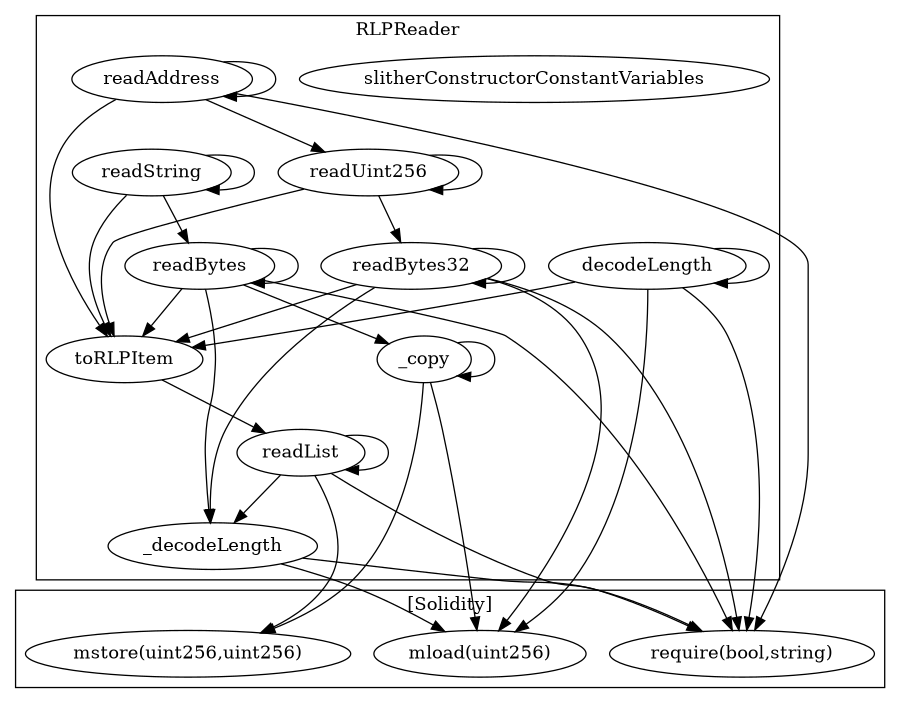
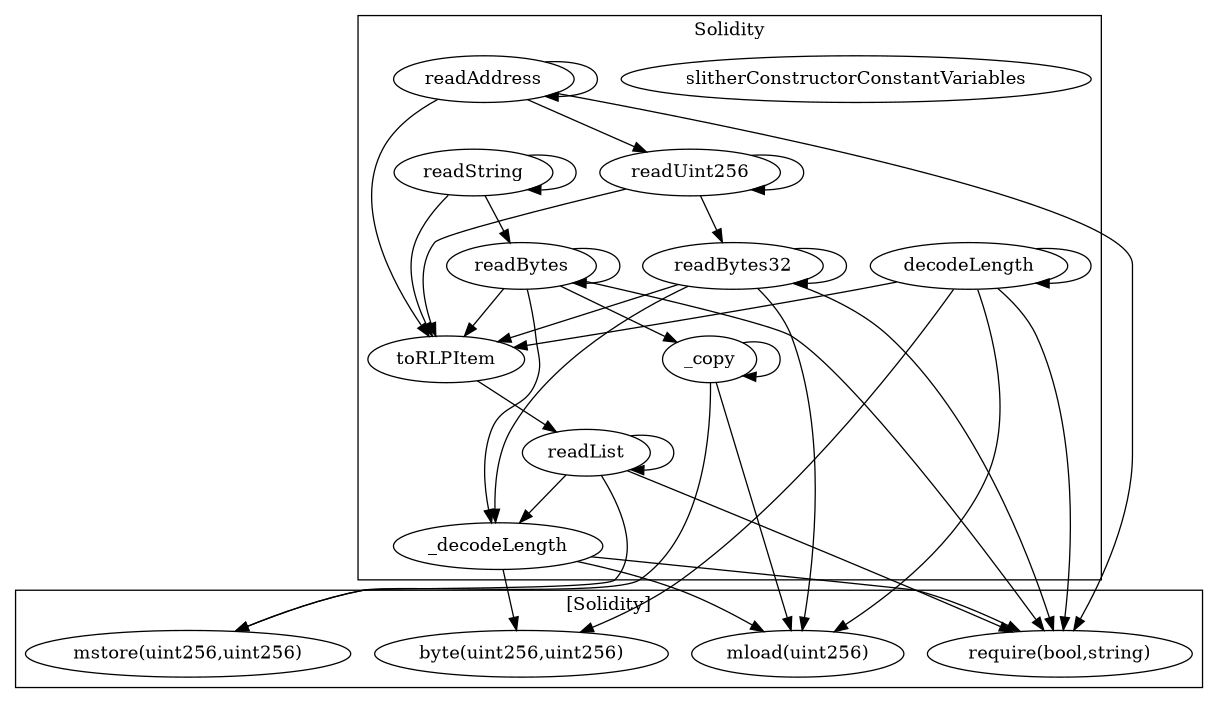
  strict digraph {
    n1 [label=readList]
    n2 [label=toRLPItem]
    n3 [label=_decodeLength]
    n4 [label=readBytes]
    n5 [label=_copy]
    n6 [label=readString]
    n7 [label=slitherConstructorConstantVariables]
    n8 [label=readUint256]
    n9 [label=readBytes32]
    n10 [label=readAddress]
    n11 [label=decodeLength]
    "require(bool,string)"
    "mstore(uint256,uint256)"
    "mload(uint256)"
+   "byte(uint256,uint256)"
    subgraph cluster_1 {
-     label=RLPReader
+     label=Solidity
      n1
      n2
      n3
      n4
      n5
      n6
      n7
      n8
      n9
      n10
      n11
    }
    subgraph cluster_2 {
      label="[Solidity]"
      "require(bool,string)"
      "mstore(uint256,uint256)"
      "mload(uint256)"
+     "byte(uint256,uint256)"
    }
    n1 -> n1
    n1 -> n3
    n1 -> "require(bool,string)"
    n1 -> "mstore(uint256,uint256)"
    n2 -> n1
    n3 -> "require(bool,string)"
    n3 -> "mload(uint256)"
+   n3 -> "byte(uint256,uint256)"
    n4 -> n2
    n4 -> n3
    n4 -> n4
    n4 -> n5
    n4 -> "require(bool,string)"
    n5 -> n5
    n5 -> "mstore(uint256,uint256)"
    n5 -> "mload(uint256)"
    n6 -> n2
    n6 -> n4
    n6 -> n6
    n8 -> n2
    n8 -> n8
    n8 -> n9
    n9 -> n2
    n9 -> n3
    n9 -> n9
    n9 -> "require(bool,string)"
    n9 -> "mload(uint256)"
    n10 -> n2
    n10 -> n8
    n10 -> n10
    n10 -> "require(bool,string)"
    n11 -> n2
    n11 -> n11
    n11 -> "require(bool,string)"
    n11 -> "mload(uint256)"
+   n11 -> "byte(uint256,uint256)"
  }
